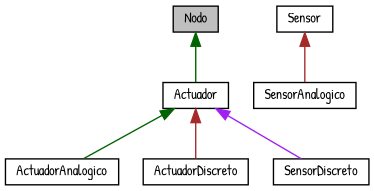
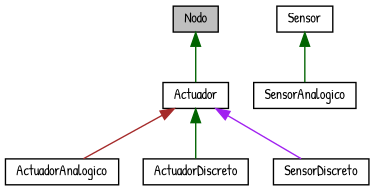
  digraph {
    fontname="Patrick Hand"
    node [color=black fillcolor=white fontname="Patrick Hand" fontsize=10 shape=record style=filled]
    edge [color=darkgreen dir=back fontname="Patrick Hand" fontsize=10 labelfontname=Helvetica labelfontsize=10 style=solid]
    n1 [fillcolor=grey75 fontcolor=black height=0.2 label=Nodo width=0.4]
    n2 [height=0.2 label=Actuador width=0.4]
    n3 [height=0.2 label=ActuadorAnalogico width=0.4]
    n4 [height=0.2 label=ActuadorDiscreto width=0.4]
    n5 [height=0.2 label=SensorDiscreto width=0.4]
    n6 [height=0.2 label=Sensor width=0.4]
    n7 [height=0.2 label=SensorAnalogico width=0.4]
    n1 -> n2
-   n2 -> n3
-   n2 -> n4 [color=brown]
+   n2 -> n3 [color=brown]
+   n2 -> n4
    n2 -> n5 [color=purple]
-   n6 -> n7 [color=brown]
+   n6 -> n7
  }
